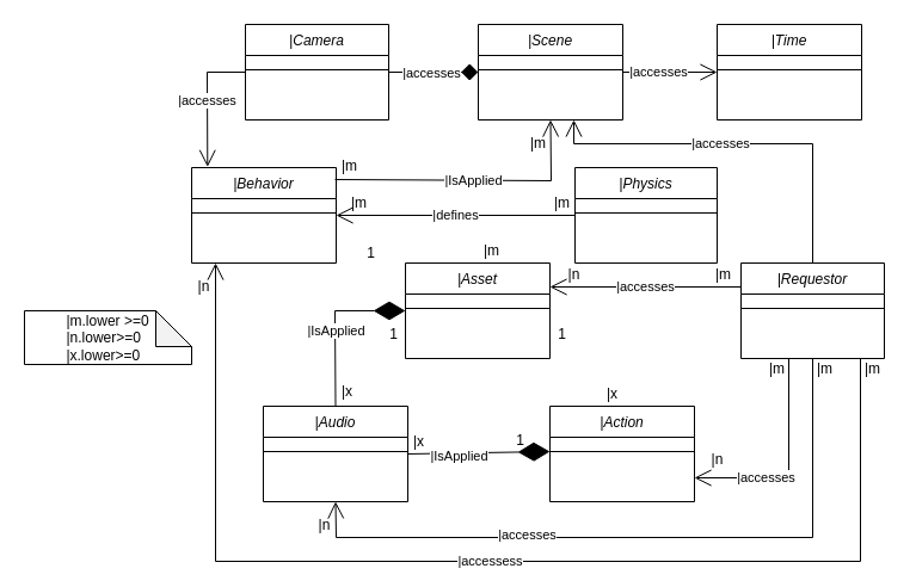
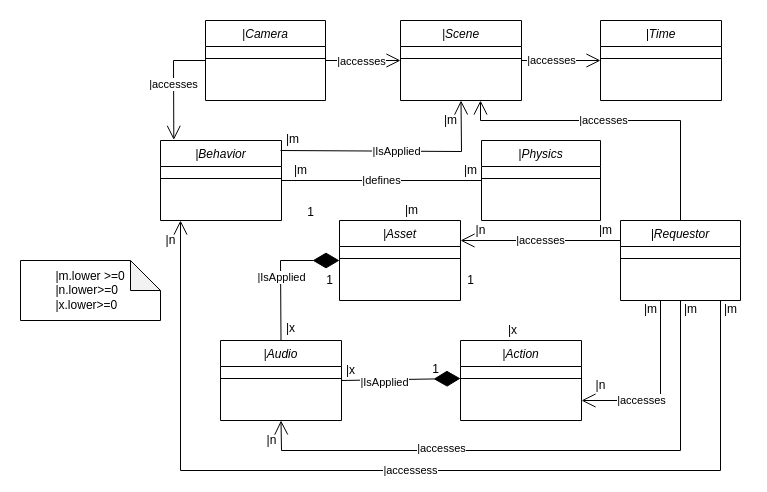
  <mxCell id="0" />
  <mxCell id="1" parent="0" />
  <mxCell id="2" value="|Asset" style="swimlane;fontStyle=2;align=center;verticalAlign=top;childLayout=stackLayout;horizontal=1;startSize=26;horizontalStack=0;resizeParent=1;resizeLast=0;collapsible=1;marginBottom=0;rounded=0;shadow=0;strokeWidth=1;" parent="1" vertex="1"><mxGeometry x="339" y="220" width="121" height="80" as="geometry"><mxRectangle x="230" y="140" width="160" height="26" as="alternateBounds" /></mxGeometry></mxCell>
  <mxCell id="3" value="" style="line;html=1;strokeWidth=1;align=left;verticalAlign=middle;spacingTop=-1;spacingLeft=3;spacingRight=3;rotatable=0;labelPosition=right;points=[];portConstraint=eastwest;" parent="2" vertex="1"><mxGeometry y="26" width="121" height="24" as="geometry" /></mxCell>
  <mxCell id="4" value="|Action" style="swimlane;fontStyle=2;align=center;verticalAlign=top;childLayout=stackLayout;horizontal=1;startSize=26;horizontalStack=0;resizeParent=1;resizeLast=0;collapsible=1;marginBottom=0;rounded=0;shadow=0;strokeWidth=1;" parent="1" vertex="1"><mxGeometry x="460" y="340" width="121" height="80" as="geometry"><mxRectangle x="230" y="140" width="160" height="26" as="alternateBounds" /></mxGeometry></mxCell>
  <mxCell id="5" value="" style="line;html=1;strokeWidth=1;align=left;verticalAlign=middle;spacingTop=-1;spacingLeft=3;spacingRight=3;rotatable=0;labelPosition=right;points=[];portConstraint=eastwest;" parent="4" vertex="1"><mxGeometry y="26" width="121" height="24" as="geometry" /></mxCell>
  <mxCell id="6" value="|Audio" style="swimlane;fontStyle=2;align=center;verticalAlign=top;childLayout=stackLayout;horizontal=1;startSize=26;horizontalStack=0;resizeParent=1;resizeLast=0;collapsible=1;marginBottom=0;rounded=0;shadow=0;strokeWidth=1;" parent="1" vertex="1"><mxGeometry x="220" y="340" width="121" height="80" as="geometry"><mxRectangle x="230" y="140" width="160" height="26" as="alternateBounds" /></mxGeometry></mxCell>
  <mxCell id="7" value="" style="line;html=1;strokeWidth=1;align=left;verticalAlign=middle;spacingTop=-1;spacingLeft=3;spacingRight=3;rotatable=0;labelPosition=right;points=[];portConstraint=eastwest;" parent="6" vertex="1"><mxGeometry y="26" width="121" height="24" as="geometry" /></mxCell>
  <mxCell id="8" value="|Scene" style="swimlane;fontStyle=2;align=center;verticalAlign=top;childLayout=stackLayout;horizontal=1;startSize=26;horizontalStack=0;resizeParent=1;resizeLast=0;collapsible=1;marginBottom=0;rounded=0;shadow=0;strokeWidth=1;" parent="1" vertex="1"><mxGeometry x="400" y="20" width="121" height="80" as="geometry"><mxRectangle x="230" y="140" width="160" height="26" as="alternateBounds" /></mxGeometry></mxCell>
  <mxCell id="9" value="" style="line;html=1;strokeWidth=1;align=left;verticalAlign=middle;spacingTop=-1;spacingLeft=3;spacingRight=3;rotatable=0;labelPosition=right;points=[];portConstraint=eastwest;" parent="8" vertex="1"><mxGeometry y="26" width="121" height="24" as="geometry" /></mxCell>
  <mxCell id="10" value="|Time" style="swimlane;fontStyle=2;align=center;verticalAlign=top;childLayout=stackLayout;horizontal=1;startSize=26;horizontalStack=0;resizeParent=1;resizeLast=0;collapsible=1;marginBottom=0;rounded=0;shadow=0;strokeWidth=1;" parent="1" vertex="1"><mxGeometry x="600" y="20" width="121" height="80" as="geometry"><mxRectangle x="230" y="140" width="160" height="26" as="alternateBounds" /></mxGeometry></mxCell>
  <mxCell id="11" value="" style="line;html=1;strokeWidth=1;align=left;verticalAlign=middle;spacingTop=-1;spacingLeft=3;spacingRight=3;rotatable=0;labelPosition=right;points=[];portConstraint=eastwest;" parent="10" vertex="1"><mxGeometry y="26" width="121" height="24" as="geometry" /></mxCell>
  <mxCell id="12" value="|Behavior" style="swimlane;fontStyle=2;align=center;verticalAlign=top;childLayout=stackLayout;horizontal=1;startSize=26;horizontalStack=0;resizeParent=1;resizeLast=0;collapsible=1;marginBottom=0;rounded=0;shadow=0;strokeWidth=1;" parent="1" vertex="1"><mxGeometry x="160" y="140" width="121" height="80" as="geometry"><mxRectangle x="230" y="140" width="160" height="26" as="alternateBounds" /></mxGeometry></mxCell>
  <mxCell id="13" value="" style="line;html=1;strokeWidth=1;align=left;verticalAlign=middle;spacingTop=-1;spacingLeft=3;spacingRight=3;rotatable=0;labelPosition=right;points=[];portConstraint=eastwest;" parent="12" vertex="1"><mxGeometry y="26" width="121" height="24" as="geometry" /></mxCell>
  <mxCell id="14" value="|Physics" style="swimlane;fontStyle=2;align=center;verticalAlign=top;childLayout=stackLayout;horizontal=1;startSize=26;horizontalStack=0;resizeParent=1;resizeLast=0;collapsible=1;marginBottom=0;rounded=0;shadow=0;strokeWidth=1;" parent="1" vertex="1"><mxGeometry x="481" y="140" width="119" height="80" as="geometry"><mxRectangle x="230" y="140" width="160" height="26" as="alternateBounds" /></mxGeometry></mxCell>
  <mxCell id="15" value="" style="line;html=1;strokeWidth=1;align=left;verticalAlign=middle;spacingTop=-1;spacingLeft=3;spacingRight=3;rotatable=0;labelPosition=right;points=[];portConstraint=eastwest;" parent="14" vertex="1"><mxGeometry y="26" width="119" height="24" as="geometry" /></mxCell>
  <mxCell id="16" value="|Camera" style="swimlane;fontStyle=2;align=center;verticalAlign=top;childLayout=stackLayout;horizontal=1;startSize=26;horizontalStack=0;resizeParent=1;resizeLast=0;collapsible=1;marginBottom=0;rounded=0;shadow=0;strokeWidth=1;" parent="1" vertex="1"><mxGeometry x="205" y="20" width="120" height="80" as="geometry"><mxRectangle x="230" y="140" width="160" height="26" as="alternateBounds" /></mxGeometry></mxCell>
  <mxCell id="17" value="" style="line;html=1;strokeWidth=1;align=left;verticalAlign=middle;spacingTop=-1;spacingLeft=3;spacingRight=3;rotatable=0;labelPosition=right;points=[];portConstraint=eastwest;" parent="16" vertex="1"><mxGeometry y="26" width="120" height="24" as="geometry" /></mxCell>
  <mxCell id="18" value="" style="endArrow=diamondThin;endFill=1;endSize=24;html=1;rounded=0;exitX=0.5;exitY=0;exitDx=0;exitDy=0;entryX=0;entryY=0.5;entryDx=0;entryDy=0;" parent="1" source="6" target="2" edge="1"><mxGeometry width="160" relative="1" as="geometry"><mxPoint x="380" y="210" as="sourcePoint" /><mxPoint x="540" y="210" as="targetPoint" /><Array as="points"><mxPoint x="280" y="260" /></Array></mxGeometry></mxCell>
  <mxCell id="19" value="|IsApplied" style="edgeLabel;html=1;align=center;verticalAlign=middle;resizable=0;points=[];" vertex="1" connectable="0" parent="18"><mxGeometry x="-0.079" relative="1" as="geometry"><mxPoint as="offset" /></mxGeometry></mxCell>
  <mxCell id="20" value="" style="endArrow=diamondThin;endFill=1;endSize=24;html=1;rounded=0;exitX=1;exitY=0.5;exitDx=0;exitDy=0;" parent="1" source="6" edge="1"><mxGeometry width="160" relative="1" as="geometry"><mxPoint x="350" y="390" as="sourcePoint" /><mxPoint x="460" y="378" as="targetPoint" /></mxGeometry></mxCell>
  <mxCell id="21" value="|IsApplied" style="edgeLabel;html=1;align=center;verticalAlign=middle;resizable=0;points=[];" vertex="1" connectable="0" parent="20"><mxGeometry x="-0.3" y="-2" relative="1" as="geometry"><mxPoint as="offset" /></mxGeometry></mxCell>
  <mxCell id="22" value="|accesses" style="endArrow=open;endFill=1;endSize=12;html=1;rounded=0;exitX=0;exitY=0.5;exitDx=0;exitDy=0;entryX=0.11;entryY=-0.008;entryDx=0;entryDy=0;entryPerimeter=0;" parent="1" source="16" edge="1" target="12"><mxGeometry width="160" relative="1" as="geometry"><mxPoint x="290" y="220" as="sourcePoint" /><mxPoint x="210" y="140" as="targetPoint" /><Array as="points"><mxPoint x="173" y="60" /></Array></mxGeometry></mxCell>
  <mxCell id="23" value="|IsApplied" style="endArrow=open;endFill=1;endSize=12;html=1;rounded=0;entryX=0.5;entryY=1;entryDx=0;entryDy=0;" parent="1" target="8" edge="1"><mxGeometry width="160" relative="1" as="geometry"><mxPoint x="280" y="150" as="sourcePoint" /><mxPoint x="450" y="220" as="targetPoint" /><Array as="points"><mxPoint x="461" y="151" /></Array></mxGeometry></mxCell>
- <mxCell id="24" value="" style="endArrow=diamond;endFill=1;endSize=12;html=1;rounded=0;exitX=1;exitY=0.5;exitDx=0;exitDy=0;entryX=0;entryY=0.5;entryDx=0;entryDy=0;" parent="1" source="16" target="8" edge="1"><mxGeometry width="160" relative="1" as="geometry"><mxPoint x="290" y="220" as="sourcePoint" /><mxPoint x="450" y="220" as="targetPoint" /></mxGeometry></mxCell>
+ <mxCell id="24" value="" style="endArrow=open;endFill=1;endSize=12;html=1;rounded=0;exitX=1;exitY=0.5;exitDx=0;exitDy=0;entryX=0;entryY=0.5;entryDx=0;entryDy=0;" parent="1" source="16" target="8" edge="1"><mxGeometry width="160" relative="1" as="geometry"><mxPoint x="290" y="220" as="sourcePoint" /><mxPoint x="450" y="220" as="targetPoint" /></mxGeometry></mxCell>
  <mxCell id="25" value="|accesses" style="edgeLabel;html=1;align=center;verticalAlign=middle;resizable=0;points=[];" vertex="1" connectable="0" parent="24"><mxGeometry x="-0.396" relative="1" as="geometry"><mxPoint x="12" as="offset" /></mxGeometry></mxCell>
  <mxCell id="26" value="|Requestor" style="swimlane;fontStyle=2;align=center;verticalAlign=top;childLayout=stackLayout;horizontal=1;startSize=26;horizontalStack=0;resizeParent=1;resizeLast=0;collapsible=1;marginBottom=0;rounded=0;shadow=0;strokeWidth=1;" vertex="1" parent="1"><mxGeometry x="620" y="220" width="120" height="80" as="geometry"><mxRectangle x="230" y="140" width="160" height="26" as="alternateBounds" /></mxGeometry></mxCell>
  <mxCell id="27" value="" style="line;html=1;strokeWidth=1;align=left;verticalAlign=middle;spacingTop=-1;spacingLeft=3;spacingRight=3;rotatable=0;labelPosition=right;points=[];portConstraint=eastwest;" vertex="1" parent="26"><mxGeometry y="26" width="120" height="24" as="geometry" /></mxCell>
  <mxCell id="28" value="" style="endArrow=open;endFill=1;endSize=12;html=1;rounded=0;exitX=0.5;exitY=0;exitDx=0;exitDy=0;" edge="1" parent="1" source="26"><mxGeometry width="160" relative="1" as="geometry"><mxPoint x="440" y="270" as="sourcePoint" /><mxPoint x="480" y="100" as="targetPoint" /><Array as="points"><mxPoint x="680" y="120" /><mxPoint x="480" y="120" /></Array></mxGeometry></mxCell>
  <mxCell id="29" value="|accesses" style="edgeLabel;html=1;align=center;verticalAlign=middle;resizable=0;points=[];" vertex="1" connectable="0" parent="28"><mxGeometry x="0.113" y="-1" relative="1" as="geometry"><mxPoint as="offset" /></mxGeometry></mxCell>
  <mxCell id="30" value="|accesses" style="endArrow=open;endFill=1;endSize=12;html=1;rounded=0;exitX=0;exitY=0.25;exitDx=0;exitDy=0;entryX=1;entryY=0.25;entryDx=0;entryDy=0;" edge="1" parent="1" source="26" target="2"><mxGeometry width="160" relative="1" as="geometry"><mxPoint x="440" y="270" as="sourcePoint" /><mxPoint x="600" y="270" as="targetPoint" /></mxGeometry></mxCell>
  <mxCell id="31" value="" style="endArrow=open;endFill=1;endSize=12;html=1;rounded=0;entryX=1;entryY=0.75;entryDx=0;entryDy=0;" edge="1" parent="1" target="4"><mxGeometry width="160" relative="1" as="geometry"><mxPoint x="660" y="300" as="sourcePoint" /><mxPoint x="600" y="270" as="targetPoint" /><Array as="points"><mxPoint x="660" y="400" /></Array></mxGeometry></mxCell>
  <mxCell id="32" value="|accesses" style="edgeLabel;html=1;align=center;verticalAlign=middle;resizable=0;points=[];" vertex="1" connectable="0" parent="31"><mxGeometry x="0.341" y="-1" relative="1" as="geometry"><mxPoint as="offset" /></mxGeometry></mxCell>
  <mxCell id="33" value="" style="endArrow=open;endFill=1;endSize=12;html=1;rounded=0;exitX=0.5;exitY=1;exitDx=0;exitDy=0;entryX=0.5;entryY=1;entryDx=0;entryDy=0;" edge="1" parent="1" source="26" target="6"><mxGeometry width="160" relative="1" as="geometry"><mxPoint x="440" y="270" as="sourcePoint" /><mxPoint x="600" y="270" as="targetPoint" /><Array as="points"><mxPoint x="680" y="450" /><mxPoint x="281" y="450" /></Array></mxGeometry></mxCell>
  <mxCell id="34" value="|accesses" style="edgeLabel;html=1;align=center;verticalAlign=middle;resizable=0;points=[];" vertex="1" connectable="0" parent="33"><mxGeometry x="0.347" y="-3" relative="1" as="geometry"><mxPoint as="offset" /></mxGeometry></mxCell>
  <mxCell id="35" value="|accessess" style="endArrow=open;endFill=1;endSize=12;html=1;rounded=0;" edge="1" parent="1"><mxGeometry width="160" relative="1" as="geometry"><mxPoint x="720" y="300" as="sourcePoint" /><mxPoint x="180" y="220" as="targetPoint" /><Array as="points"><mxPoint x="720" y="470" /><mxPoint x="180" y="470" /></Array></mxGeometry></mxCell>
  <mxCell id="36" value="|x" style="text;html=1;align=center;verticalAlign=middle;resizable=0;points=[];autosize=1;strokeColor=none;fillColor=none;" vertex="1" parent="1"><mxGeometry x="502" y="320" width="20" height="20" as="geometry" /></mxCell>
  <mxCell id="37" value="1" style="text;html=1;align=center;verticalAlign=middle;resizable=0;points=[];autosize=1;strokeColor=none;fillColor=none;" vertex="1" parent="1"><mxGeometry x="460" y="270" width="20" height="20" as="geometry" /></mxCell>
  <mxCell id="38" value="|x" style="text;html=1;align=center;verticalAlign=middle;resizable=0;points=[];autosize=1;strokeColor=none;fillColor=none;" vertex="1" parent="1"><mxGeometry x="340" y="360" width="20" height="20" as="geometry" /></mxCell>
  <mxCell id="39" value="1" style="text;html=1;align=center;verticalAlign=middle;resizable=0;points=[];autosize=1;strokeColor=none;fillColor=none;" vertex="1" parent="1"><mxGeometry x="425" y="359" width="20" height="20" as="geometry" /></mxCell>
  <mxCell id="40" value="|x" style="text;html=1;align=center;verticalAlign=middle;resizable=0;points=[];autosize=1;strokeColor=none;fillColor=none;" vertex="1" parent="1"><mxGeometry x="280" y="318" width="20" height="20" as="geometry" /></mxCell>
  <mxCell id="41" value="1" style="text;html=1;align=center;verticalAlign=middle;resizable=0;points=[];autosize=1;strokeColor=none;fillColor=none;" vertex="1" parent="1"><mxGeometry x="319" y="270" width="20" height="20" as="geometry" /></mxCell>
  <mxCell id="42" value="|m" style="text;html=1;align=center;verticalAlign=middle;resizable=0;points=[];autosize=1;strokeColor=none;fillColor=none;" vertex="1" parent="1"><mxGeometry x="396" y="200" width="30" height="20" as="geometry" /></mxCell>
  <mxCell id="43" value="1" style="text;html=1;align=center;verticalAlign=middle;resizable=0;points=[];autosize=1;strokeColor=none;fillColor=none;" vertex="1" parent="1"><mxGeometry x="300" y="202" width="20" height="20" as="geometry" /></mxCell>
  <mxCell id="44" value="|m" style="text;html=1;align=center;verticalAlign=middle;resizable=0;points=[];autosize=1;strokeColor=none;fillColor=none;" vertex="1" parent="1"><mxGeometry x="435" y="110" width="30" height="20" as="geometry" /></mxCell>
- <mxCell id="45" value="&lt;div style=&quot;text-align: left&quot;&gt;&lt;span&gt;|m.lower &amp;gt;=0&lt;/span&gt;&lt;/div&gt;&lt;div style=&quot;text-align: left&quot;&gt;&lt;span&gt;|n.lower&amp;gt;=0&lt;/span&gt;&lt;/div&gt;&lt;div style=&quot;text-align: left&quot;&gt;&lt;span&gt;|x.lower&amp;gt;=0&lt;/span&gt;&lt;/div&gt;" style="shape=note;whiteSpace=wrap;html=1;backgroundOutline=1;darkOpacity=0.05;" vertex="1" parent="1"><mxGeometry x="20" y="260" width="140" height="45" as="geometry" /></mxCell>
- <mxCell id="46" value="|defines" style="endArrow=open;endFill=1;endSize=12;html=1;rounded=0;exitX=0;exitY=0.5;exitDx=0;exitDy=0;entryX=1;entryY=0.5;entryDx=0;entryDy=0;" edge="1" parent="1" source="14" target="12"><mxGeometry width="160" relative="1" as="geometry"><mxPoint x="250" y="270" as="sourcePoint" /><mxPoint x="410" y="270" as="targetPoint" /></mxGeometry></mxCell>
+ <mxCell id="45" value="&lt;div style=&quot;text-align: left&quot;&gt;&lt;span&gt;|m.lower &amp;gt;=0&lt;/span&gt;&lt;/div&gt;&lt;div style=&quot;text-align: left&quot;&gt;&lt;span&gt;|n.lower&amp;gt;=0&lt;/span&gt;&lt;/div&gt;&lt;div style=&quot;text-align: left&quot;&gt;&lt;span&gt;|x.lower&amp;gt;=0&lt;/span&gt;&lt;/div&gt;" style="shape=note;whiteSpace=wrap;html=1;backgroundOutline=1;darkOpacity=0.05;" vertex="1" parent="1"><mxGeometry x="20" y="260" width="140" height="60" as="geometry" /></mxCell>
+ <mxCell id="46" value="|defines" style="endArrow=none;endFill=1;endSize=12;html=1;rounded=0;exitX=0;exitY=0.5;exitDx=0;exitDy=0;entryX=1;entryY=0.5;entryDx=0;entryDy=0;" edge="1" parent="1" source="14" target="12"><mxGeometry width="160" relative="1" as="geometry"><mxPoint x="250" y="270" as="sourcePoint" /><mxPoint x="410" y="270" as="targetPoint" /></mxGeometry></mxCell>
  <mxCell id="47" value="" style="endArrow=open;endFill=1;endSize=12;html=1;rounded=0;exitX=1;exitY=0.5;exitDx=0;exitDy=0;entryX=0;entryY=0.5;entryDx=0;entryDy=0;" edge="1" parent="1" source="8" target="10"><mxGeometry width="160" relative="1" as="geometry"><mxPoint x="310" y="270" as="sourcePoint" /><mxPoint x="470" y="270" as="targetPoint" /></mxGeometry></mxCell>
  <mxCell id="48" value="|accesses" style="edgeLabel;html=1;align=center;verticalAlign=middle;resizable=0;points=[];" vertex="1" connectable="0" parent="47"><mxGeometry x="-0.274" y="1" relative="1" as="geometry"><mxPoint as="offset" /></mxGeometry></mxCell>
  <mxCell id="49" value="|m" style="text;html=1;align=center;verticalAlign=middle;resizable=0;points=[];autosize=1;strokeColor=none;fillColor=none;" vertex="1" parent="1"><mxGeometry x="635" y="299" width="30" height="20" as="geometry" /></mxCell>
  <mxCell id="50" value="|m" style="text;html=1;align=center;verticalAlign=middle;resizable=0;points=[];autosize=1;strokeColor=none;fillColor=none;" vertex="1" parent="1"><mxGeometry x="715" y="299" width="30" height="20" as="geometry" /></mxCell>
  <mxCell id="51" value="|m" style="text;html=1;align=center;verticalAlign=middle;resizable=0;points=[];autosize=1;strokeColor=none;fillColor=none;" vertex="1" parent="1"><mxGeometry x="675" y="299" width="30" height="20" as="geometry" /></mxCell>
  <mxCell id="52" value="|n" style="text;html=1;align=center;verticalAlign=middle;resizable=0;points=[];autosize=1;strokeColor=none;fillColor=none;" vertex="1" parent="1"><mxGeometry x="585" y="375" width="30" height="20" as="geometry" /></mxCell>
  <mxCell id="53" value="|n" style="text;html=1;align=center;verticalAlign=middle;resizable=0;points=[];autosize=1;strokeColor=none;fillColor=none;" vertex="1" parent="1"><mxGeometry x="256" y="430" width="30" height="20" as="geometry" /></mxCell>
  <mxCell id="54" value="|m" style="text;html=1;align=center;verticalAlign=middle;resizable=0;points=[];autosize=1;strokeColor=none;fillColor=none;" vertex="1" parent="1"><mxGeometry x="277" y="129" width="30" height="20" as="geometry" /></mxCell>
  <mxCell id="55" value="|n" style="text;html=1;align=center;verticalAlign=middle;resizable=0;points=[];autosize=1;strokeColor=none;fillColor=none;" vertex="1" parent="1"><mxGeometry x="155" y="230" width="30" height="20" as="geometry" /></mxCell>
  <mxCell id="56" value="|m" style="text;html=1;align=center;verticalAlign=middle;resizable=0;points=[];autosize=1;strokeColor=none;fillColor=none;" vertex="1" parent="1"><mxGeometry x="455" y="160" width="30" height="20" as="geometry" /></mxCell>
  <mxCell id="57" value="|m" style="text;html=1;align=center;verticalAlign=middle;resizable=0;points=[];autosize=1;strokeColor=none;fillColor=none;" vertex="1" parent="1"><mxGeometry x="285" y="160" width="30" height="20" as="geometry" /></mxCell>
  <mxCell id="58" value="|m" style="text;html=1;align=center;verticalAlign=middle;resizable=0;points=[];autosize=1;strokeColor=none;fillColor=none;" vertex="1" parent="1"><mxGeometry x="590" y="220" width="30" height="20" as="geometry" /></mxCell>
  <mxCell id="59" value="|n" style="text;html=1;align=center;verticalAlign=middle;resizable=0;points=[];autosize=1;strokeColor=none;fillColor=none;" vertex="1" parent="1"><mxGeometry x="465" y="220" width="30" height="20" as="geometry" /></mxCell>
